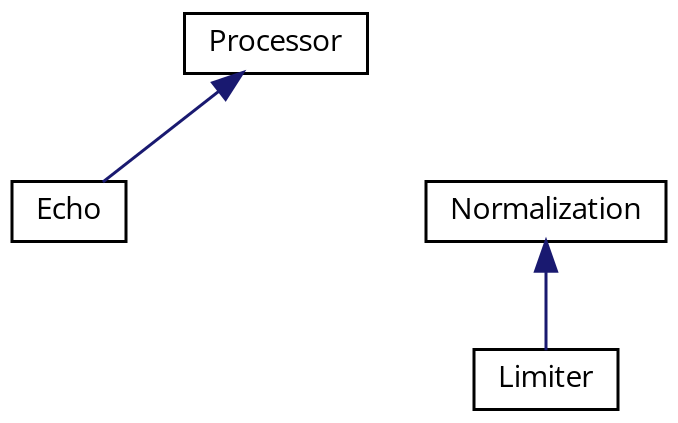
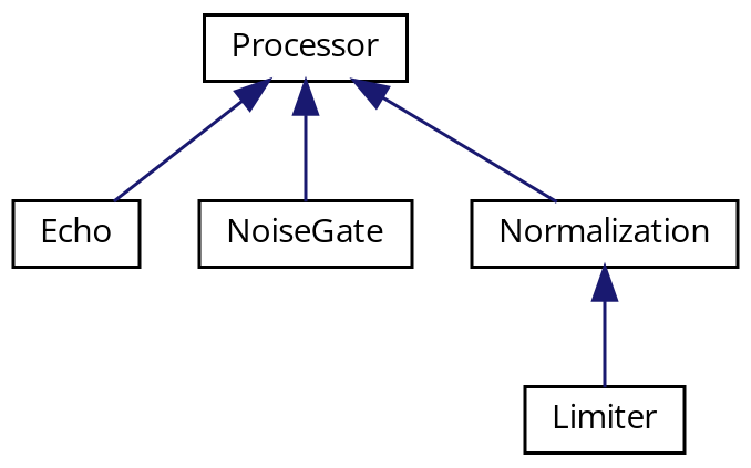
  digraph {
    fontname="Open Sans"
    rankdir=TB
    node [color=black fillcolor=white fontname="Open Sans" fontsize=10 shape=record style=filled]
    edge [color=midnightblue dir=back fontname="Open Sans" fontsize=10 labelfontname=Helvetica labelfontsize=10 style=solid]
    n1 [height=0.2 label=Processor width=0.4]
    n2 [height=0.2 label=Echo width=0.4]
+   n3 [height=0.2 label=NoiseGate width=0.4]
    n4 [height=0.2 label=Normalization width=0.4]
    n5 [height=0.2 label=Limiter width=0.4]
    n1 -> n2
+   n1 -> n3
+   n1 -> n4
    n4 -> n5
  }
